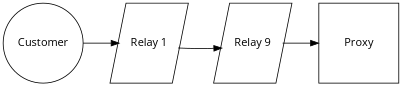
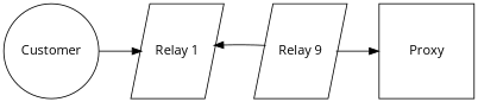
  digraph {
    fontname="Open Sans"
    rankdir=LR
    node [fontname="Open Sans" shape=parallelogram]
    edge [fontname="Open Sans"]
    Customer [height=1.4 shape=circle]
    "Relay 1" [height=1.4]
    n3 [height=1.4 label="Relay 9"]
    Proxy [height=1.4 shape=square]
    Customer -> "Relay 1"
-   "Relay 1" -> n3
+   n3 -> "Relay 1"
    n3 -> Proxy
  }
